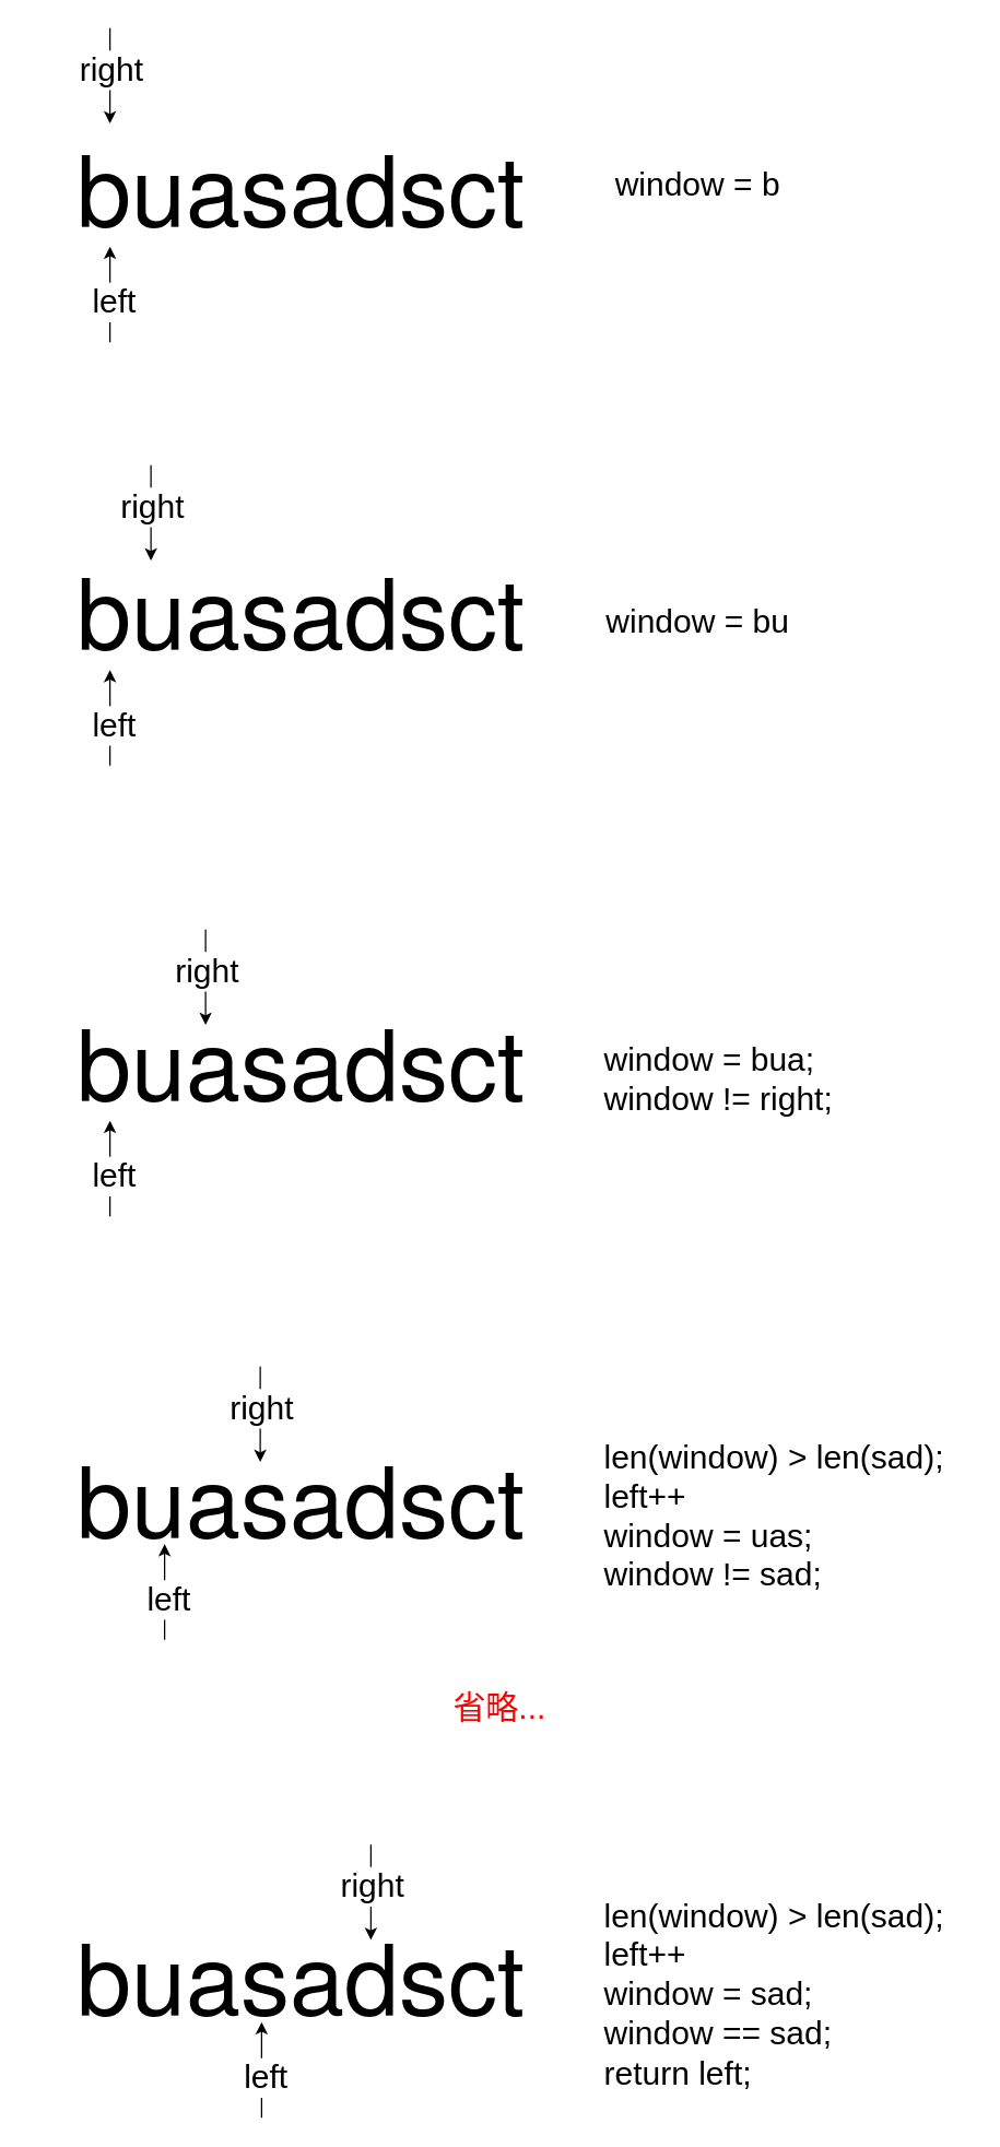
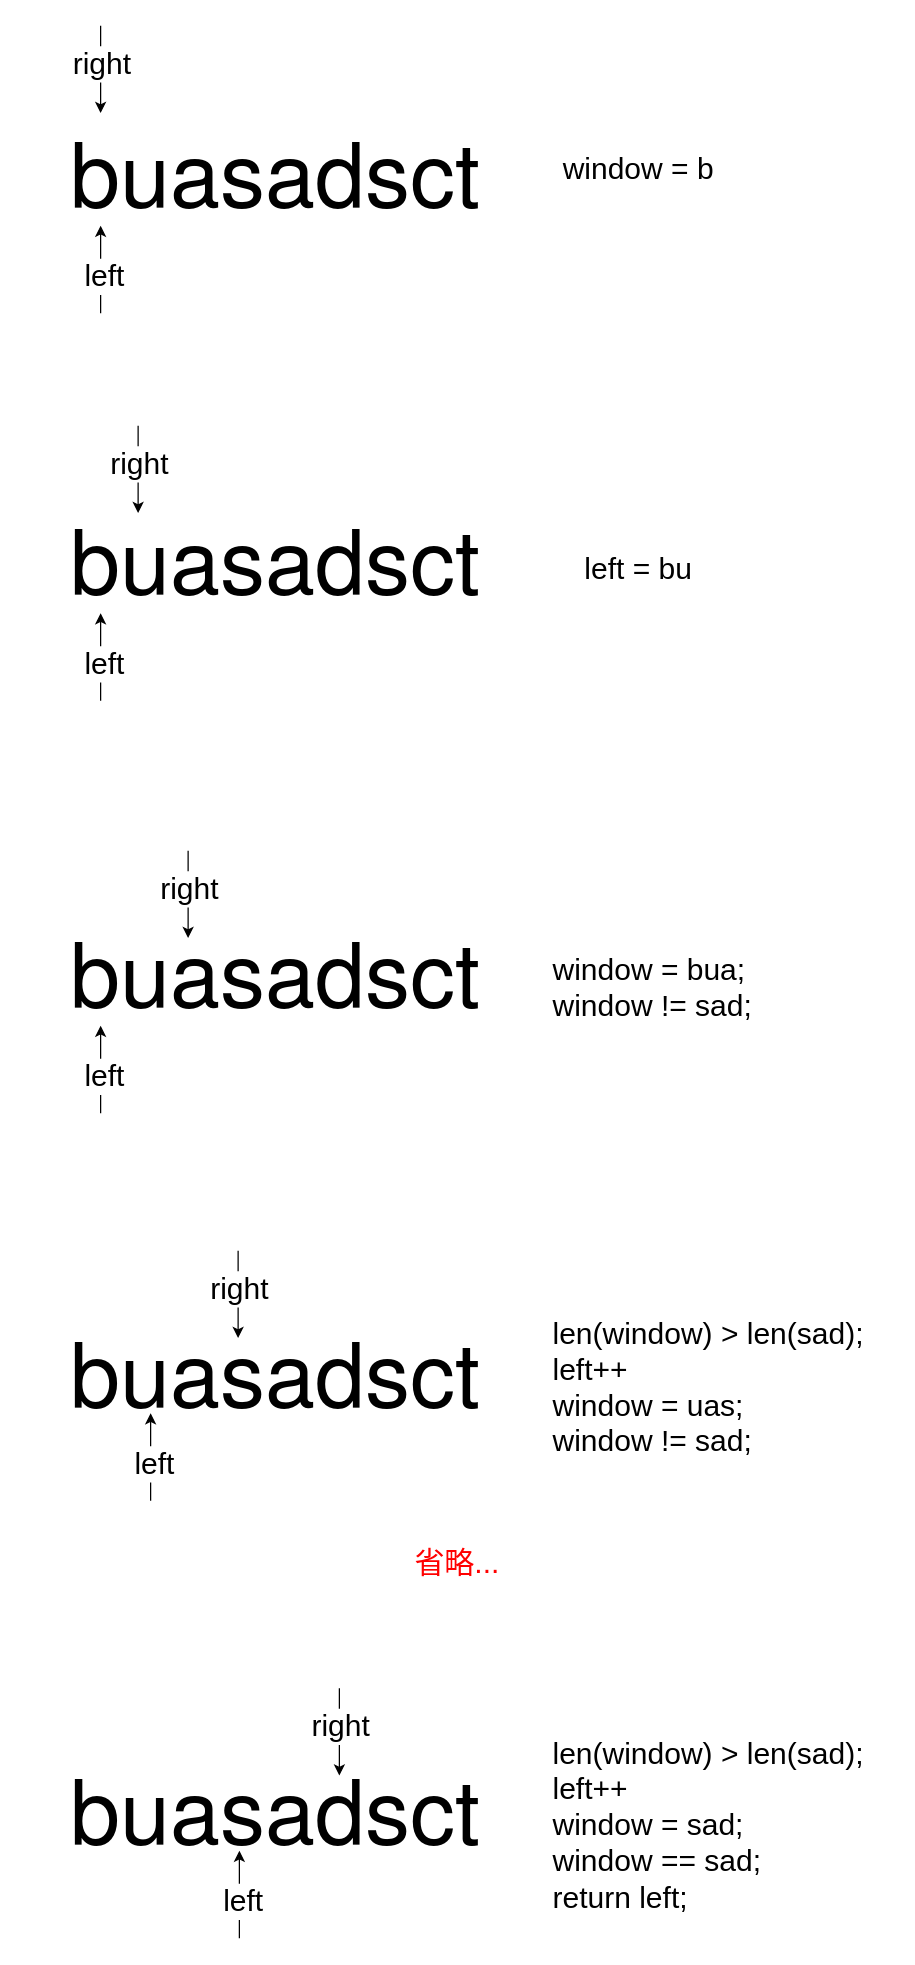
  <mxCell id="0" />
  <mxCell id="1" parent="0" />
  <mxCell id="2" value="&lt;span style=&quot;font-family: &amp;quot;Helvetica Neue&amp;quot;, Helvetica, Arial, sans-serif; orphans: 4; text-align: start; background-color: rgb(255, 255, 255);&quot;&gt;&lt;font style=&quot;font-size: 72px;&quot;&gt;buasadsct&lt;/font&gt;&lt;/span&gt;" style="text;html=1;strokeColor=none;fillColor=none;align=center;verticalAlign=middle;whiteSpace=wrap;rounded=0;" vertex="1" parent="1"><mxGeometry x="20" y="70" width="400" height="130" as="geometry" /></mxCell>
  <mxCell id="3" value="" style="endArrow=classic;html=1;rounded=0;fontSize=72;fontColor=#000000;" edge="1" parent="1"><mxGeometry width="50" height="50" relative="1" as="geometry"><mxPoint x="80" y="250" as="sourcePoint" /><mxPoint x="80" y="180" as="targetPoint" /></mxGeometry></mxCell>
  <mxCell id="4" value="left" style="edgeLabel;html=1;align=center;verticalAlign=middle;resizable=0;points=[];fontSize=24;fontColor=#000000;" vertex="1" connectable="0" parent="3"><mxGeometry x="-0.314" y="-2" relative="1" as="geometry"><mxPoint y="-6" as="offset" /></mxGeometry></mxCell>
  <mxCell id="5" value="" style="endArrow=classic;html=1;rounded=0;fontSize=72;fontColor=#000000;" edge="1" parent="1"><mxGeometry width="50" height="50" relative="1" as="geometry"><mxPoint x="80" y="20" as="sourcePoint" /><mxPoint x="80" y="90" as="targetPoint" /></mxGeometry></mxCell>
  <mxCell id="6" value="right" style="edgeLabel;html=1;align=center;verticalAlign=middle;resizable=0;points=[];fontSize=24;fontColor=#000000;" vertex="1" connectable="0" parent="5"><mxGeometry x="-0.314" y="-2" relative="1" as="geometry"><mxPoint x="2" y="6" as="offset" /></mxGeometry></mxCell>
  <mxCell id="7" value="&lt;span style=&quot;font-family: &amp;quot;Helvetica Neue&amp;quot;, Helvetica, Arial, sans-serif; orphans: 4; text-align: start; background-color: rgb(255, 255, 255);&quot;&gt;&lt;font style=&quot;font-size: 72px;&quot;&gt;buasadsct&lt;/font&gt;&lt;/span&gt;" style="text;html=1;strokeColor=none;fillColor=none;align=center;verticalAlign=middle;whiteSpace=wrap;rounded=0;" vertex="1" parent="1"><mxGeometry x="20" y="380" width="400" height="130" as="geometry" /></mxCell>
  <mxCell id="8" value="" style="endArrow=classic;html=1;rounded=0;fontSize=72;fontColor=#000000;" edge="1" parent="1"><mxGeometry width="50" height="50" relative="1" as="geometry"><mxPoint x="80" y="560" as="sourcePoint" /><mxPoint x="80" y="490" as="targetPoint" /></mxGeometry></mxCell>
  <mxCell id="9" value="left" style="edgeLabel;html=1;align=center;verticalAlign=middle;resizable=0;points=[];fontSize=24;fontColor=#000000;" vertex="1" connectable="0" parent="8"><mxGeometry x="-0.314" y="-2" relative="1" as="geometry"><mxPoint y="-6" as="offset" /></mxGeometry></mxCell>
  <mxCell id="10" value="" style="endArrow=classic;html=1;rounded=0;fontSize=72;fontColor=#000000;" edge="1" parent="1"><mxGeometry width="50" height="50" relative="1" as="geometry"><mxPoint x="110" y="340" as="sourcePoint" /><mxPoint x="110" y="410" as="targetPoint" /></mxGeometry></mxCell>
  <mxCell id="11" value="right" style="edgeLabel;html=1;align=center;verticalAlign=middle;resizable=0;points=[];fontSize=24;fontColor=#000000;" vertex="1" connectable="0" parent="10"><mxGeometry x="-0.314" y="-2" relative="1" as="geometry"><mxPoint x="2" y="6" as="offset" /></mxGeometry></mxCell>
  <mxCell id="12" value="window = b" style="text;html=1;align=center;verticalAlign=middle;resizable=0;points=[];autosize=1;strokeColor=none;fillColor=none;fontSize=24;fontColor=#000000;" vertex="1" parent="1"><mxGeometry x="440" y="115" width="140" height="40" as="geometry" /></mxCell>
- <mxCell id="13" value="window = bu" style="text;html=1;align=center;verticalAlign=middle;resizable=0;points=[];autosize=1;strokeColor=none;fillColor=none;fontSize=24;fontColor=#000000;" vertex="1" parent="1"><mxGeometry x="430" y="435" width="160" height="40" as="geometry" /></mxCell>
+ <mxCell id="13" value="left = bu" style="text;html=1;align=center;verticalAlign=middle;resizable=0;points=[];autosize=1;strokeColor=none;fillColor=none;fontSize=24;fontColor=#000000;" vertex="1" parent="1"><mxGeometry x="430" y="435" width="160" height="40" as="geometry" /></mxCell>
  <mxCell id="14" value="&lt;span style=&quot;font-family: &amp;quot;Helvetica Neue&amp;quot;, Helvetica, Arial, sans-serif; orphans: 4; text-align: start; background-color: rgb(255, 255, 255);&quot;&gt;&lt;font style=&quot;font-size: 72px;&quot;&gt;buasadsct&lt;/font&gt;&lt;/span&gt;" style="text;html=1;strokeColor=none;fillColor=none;align=center;verticalAlign=middle;whiteSpace=wrap;rounded=0;" vertex="1" parent="1"><mxGeometry x="20" y="710" width="400" height="130" as="geometry" /></mxCell>
  <mxCell id="15" value="" style="endArrow=classic;html=1;rounded=0;fontSize=72;fontColor=#000000;" edge="1" parent="1"><mxGeometry width="50" height="50" relative="1" as="geometry"><mxPoint x="80" y="890" as="sourcePoint" /><mxPoint x="80" y="820" as="targetPoint" /></mxGeometry></mxCell>
  <mxCell id="16" value="left" style="edgeLabel;html=1;align=center;verticalAlign=middle;resizable=0;points=[];fontSize=24;fontColor=#000000;" vertex="1" connectable="0" parent="15"><mxGeometry x="-0.314" y="-2" relative="1" as="geometry"><mxPoint y="-6" as="offset" /></mxGeometry></mxCell>
  <mxCell id="17" value="" style="endArrow=classic;html=1;rounded=0;fontSize=72;fontColor=#000000;" edge="1" parent="1"><mxGeometry width="50" height="50" relative="1" as="geometry"><mxPoint x="150" y="680" as="sourcePoint" /><mxPoint x="150" y="750" as="targetPoint" /></mxGeometry></mxCell>
  <mxCell id="18" value="right" style="edgeLabel;html=1;align=center;verticalAlign=middle;resizable=0;points=[];fontSize=24;fontColor=#000000;" vertex="1" connectable="0" parent="17"><mxGeometry x="-0.314" y="-2" relative="1" as="geometry"><mxPoint x="2" y="6" as="offset" /></mxGeometry></mxCell>
- <mxCell id="19" value="window = bua;&lt;br&gt;window != right;" style="text;html=1;align=left;verticalAlign=middle;resizable=0;points=[];autosize=1;strokeColor=none;fillColor=none;fontSize=24;fontColor=#000000;" vertex="1" parent="1"><mxGeometry x="440" y="755" width="180" height="70" as="geometry" /></mxCell>
+ <mxCell id="19" value="window = bua;&lt;br&gt;window != sad;" style="text;html=1;align=left;verticalAlign=middle;resizable=0;points=[];autosize=1;strokeColor=none;fillColor=none;fontSize=24;fontColor=#000000;" vertex="1" parent="1"><mxGeometry x="440" y="755" width="180" height="70" as="geometry" /></mxCell>
  <mxCell id="20" value="&lt;span style=&quot;font-family: &amp;quot;Helvetica Neue&amp;quot;, Helvetica, Arial, sans-serif; orphans: 4; text-align: start; background-color: rgb(255, 255, 255);&quot;&gt;&lt;font style=&quot;font-size: 72px;&quot;&gt;buasadsct&lt;/font&gt;&lt;/span&gt;" style="text;html=1;strokeColor=none;fillColor=none;align=center;verticalAlign=middle;whiteSpace=wrap;rounded=0;" vertex="1" parent="1"><mxGeometry x="20" y="1030" width="400" height="130" as="geometry" /></mxCell>
  <mxCell id="21" value="" style="endArrow=classic;html=1;rounded=0;fontSize=72;fontColor=#000000;" edge="1" parent="1"><mxGeometry width="50" height="50" relative="1" as="geometry"><mxPoint x="120" y="1200" as="sourcePoint" /><mxPoint x="120" y="1130" as="targetPoint" /></mxGeometry></mxCell>
  <mxCell id="22" value="left" style="edgeLabel;html=1;align=center;verticalAlign=middle;resizable=0;points=[];fontSize=24;fontColor=#000000;" vertex="1" connectable="0" parent="21"><mxGeometry x="-0.314" y="-2" relative="1" as="geometry"><mxPoint y="-6" as="offset" /></mxGeometry></mxCell>
  <mxCell id="23" value="" style="endArrow=classic;html=1;rounded=0;fontSize=72;fontColor=#000000;" edge="1" parent="1"><mxGeometry width="50" height="50" relative="1" as="geometry"><mxPoint x="190" y="1000" as="sourcePoint" /><mxPoint x="190" y="1070" as="targetPoint" /></mxGeometry></mxCell>
  <mxCell id="24" value="right" style="edgeLabel;html=1;align=center;verticalAlign=middle;resizable=0;points=[];fontSize=24;fontColor=#000000;" vertex="1" connectable="0" parent="23"><mxGeometry x="-0.314" y="-2" relative="1" as="geometry"><mxPoint x="2" y="6" as="offset" /></mxGeometry></mxCell>
  <mxCell id="25" value="len(window) &amp;gt; len(sad);&lt;br&gt;left++&lt;br&gt;window = uas;&lt;br&gt;window != sad;" style="text;html=1;align=left;verticalAlign=middle;resizable=0;points=[];autosize=1;strokeColor=none;fillColor=none;fontSize=24;fontColor=#000000;" vertex="1" parent="1"><mxGeometry x="440" y="1045" width="270" height="130" as="geometry" /></mxCell>
  <mxCell id="26" value="&lt;font color=&quot;#ff0000&quot;&gt;省略...&lt;/font&gt;" style="text;html=1;align=center;verticalAlign=middle;resizable=0;points=[];autosize=1;strokeColor=none;fillColor=none;fontSize=24;fontColor=#000000;" vertex="1" parent="1"><mxGeometry x="320" y="1230" width="90" height="40" as="geometry" /></mxCell>
  <mxCell id="27" value="&lt;span style=&quot;font-family: &amp;quot;Helvetica Neue&amp;quot;, Helvetica, Arial, sans-serif; orphans: 4; text-align: start; background-color: rgb(255, 255, 255);&quot;&gt;&lt;font style=&quot;font-size: 72px;&quot;&gt;buasadsct&lt;/font&gt;&lt;/span&gt;" style="text;html=1;strokeColor=none;fillColor=none;align=center;verticalAlign=middle;whiteSpace=wrap;rounded=0;" vertex="1" parent="1"><mxGeometry x="20" y="1380" width="400" height="130" as="geometry" /></mxCell>
  <mxCell id="28" value="" style="endArrow=classic;html=1;rounded=0;fontSize=72;fontColor=#000000;" edge="1" parent="1"><mxGeometry width="50" height="50" relative="1" as="geometry"><mxPoint x="191" y="1550" as="sourcePoint" /><mxPoint x="191" y="1480" as="targetPoint" /></mxGeometry></mxCell>
  <mxCell id="29" value="left" style="edgeLabel;html=1;align=center;verticalAlign=middle;resizable=0;points=[];fontSize=24;fontColor=#000000;" vertex="1" connectable="0" parent="28"><mxGeometry x="-0.314" y="-2" relative="1" as="geometry"><mxPoint y="-6" as="offset" /></mxGeometry></mxCell>
  <mxCell id="30" value="" style="endArrow=classic;html=1;rounded=0;fontSize=72;fontColor=#000000;" edge="1" parent="1"><mxGeometry width="50" height="50" relative="1" as="geometry"><mxPoint x="271" y="1350" as="sourcePoint" /><mxPoint x="271" y="1420" as="targetPoint" /></mxGeometry></mxCell>
  <mxCell id="31" value="right" style="edgeLabel;html=1;align=center;verticalAlign=middle;resizable=0;points=[];fontSize=24;fontColor=#000000;" vertex="1" connectable="0" parent="30"><mxGeometry x="-0.314" y="-2" relative="1" as="geometry"><mxPoint x="2" y="6" as="offset" /></mxGeometry></mxCell>
  <mxCell id="32" value="len(window) &amp;gt; len(sad);&lt;br&gt;left++&lt;br&gt;window = sad;&lt;br&gt;window == sad;&lt;br&gt;return left;" style="text;html=1;align=left;verticalAlign=middle;resizable=0;points=[];autosize=1;strokeColor=none;fillColor=none;fontSize=24;fontColor=#000000;" vertex="1" parent="1"><mxGeometry x="440" y="1380" width="270" height="160" as="geometry" /></mxCell>
